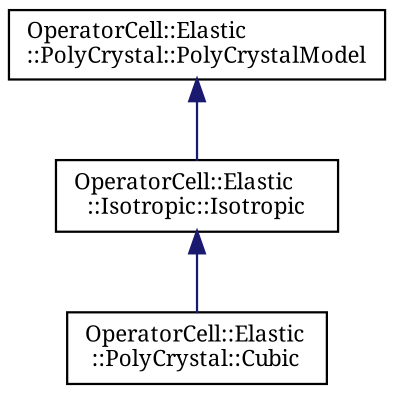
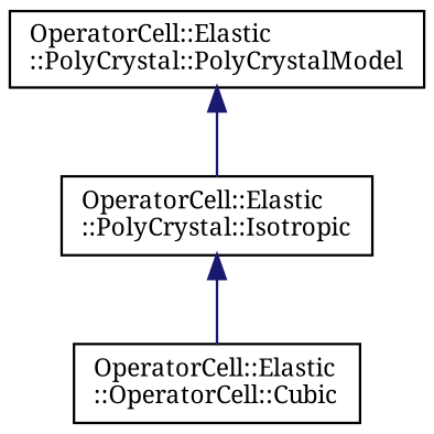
  digraph {
    fontname="Noto Serif"
    rankdir=TB
    node [color=black fillcolor=white fontname="Noto Serif" fontsize=10 shape=record style=filled]
    edge [color=midnightblue dir=back fontname="Noto Serif" fontsize=10 labelfontname=Helvetica labelfontsize=10 style=solid]
    n1 [height=0.2 label="OperatorCell::Elastic\l::PolyCrystal::PolyCrystalModel" width=0.4]
-   n2 [height=0.2 label="OperatorCell::Elastic\l::Isotropic::Isotropic" width=0.4]
-   n3 [height=0.2 label="OperatorCell::Elastic\l::PolyCrystal::Cubic" width=0.4]
+   n2 [height=0.2 label="OperatorCell::Elastic\l::PolyCrystal::Isotropic" width=0.4]
+   n3 [height=0.2 label="OperatorCell::Elastic\l::OperatorCell::Cubic" width=0.4]
    n1 -> n2
    n2 -> n3
  }
